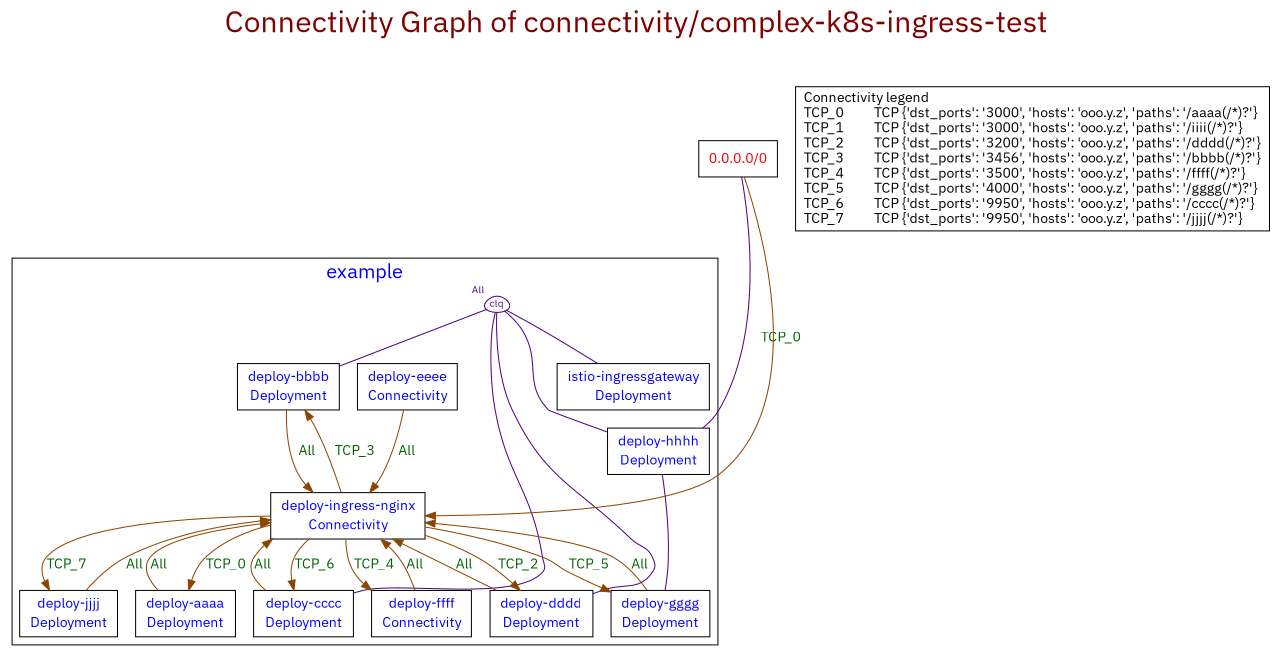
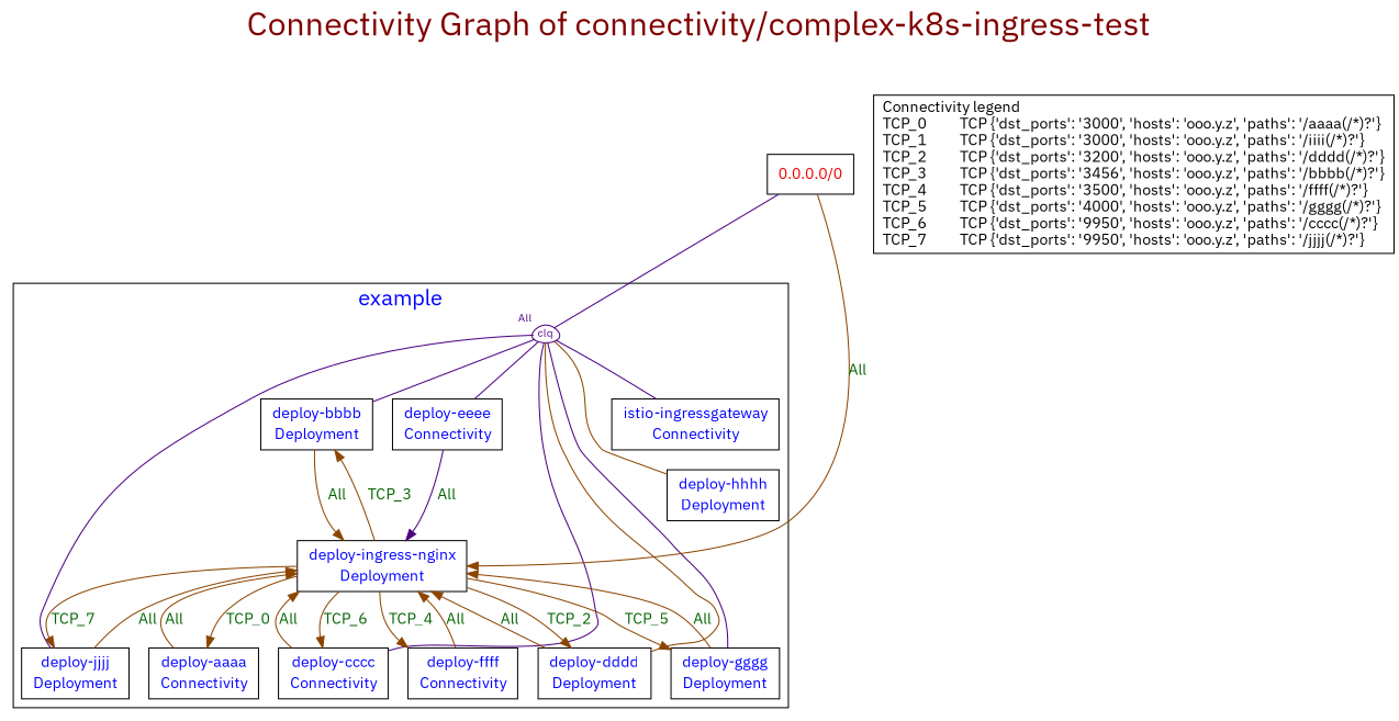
  digraph {
    fontcolor=webmaroon
    fontname="IBM Plex Sans"
    fontsize=30
    label="Connectivity Graph of connectivity/complex-k8s-ingress-test"
    labelloc=t
    node [fontcolor=blue fontname="IBM Plex Sans" shape=box]
    edge [arrowhead=normal arrowtail=none color=darkorange4 dir=both fontcolor=darkgreen fontname="IBM Plex Sans"]
    n1 [color=indigo fontcolor=indigo fontsize=10 height=0.2 label=clq margin=0 shape=egg width=0.2 xlabel=All]
-   n2 [label=<<table border="0" cellspacing="0"><tr><td>deploy-aaaa</td></tr><tr><td>Deployment</td></tr></table>>]
+   n2 [label=<<table border="0" cellspacing="0"><tr><td>deploy-aaaa</td></tr><tr><td>Connectivity</td></tr></table>>]
    n3 [label=<<table border="0" cellspacing="0"><tr><td>deploy-bbbb</td></tr><tr><td>Deployment</td></tr></table>>]
-   n4 [label=<<table border="0" cellspacing="0"><tr><td>deploy-cccc</td></tr><tr><td>Deployment</td></tr></table>>]
+   n4 [label=<<table border="0" cellspacing="0"><tr><td>deploy-cccc</td></tr><tr><td>Connectivity</td></tr></table>>]
    n5 [label=<<table border="0" cellspacing="0"><tr><td>deploy-dddd</td></tr><tr><td>Deployment</td></tr></table>>]
    n6 [label=<<table border="0" cellspacing="0"><tr><td>deploy-eeee</td></tr><tr><td>Connectivity</td></tr></table>>]
    n7 [label=<<table border="0" cellspacing="0"><tr><td>deploy-ffff</td></tr><tr><td>Connectivity</td></tr></table>>]
    n8 [label=<<table border="0" cellspacing="0"><tr><td>deploy-gggg</td></tr><tr><td>Deployment</td></tr></table>>]
    n9 [label=<<table border="0" cellspacing="0"><tr><td>deploy-hhhh</td></tr><tr><td>Deployment</td></tr></table>>]
-   n10 [label=<<table border="0" cellspacing="0"><tr><td>deploy-ingress-nginx</td></tr><tr><td>Connectivity</td></tr></table>>]
+   n10 [label=<<table border="0" cellspacing="0"><tr><td>deploy-ingress-nginx</td></tr><tr><td>Deployment</td></tr></table>>]
    n11 [label=<<table border="0" cellspacing="0"><tr><td>deploy-jjjj</td></tr><tr><td>Deployment</td></tr></table>>]
-   n12 [label=<<table border="0" cellspacing="0"><tr><td>istio-ingressgateway</td></tr><tr><td>Deployment</td></tr></table>>]
+   n12 [label=<<table border="0" cellspacing="0"><tr><td>istio-ingressgateway</td></tr><tr><td>Connectivity</td></tr></table>>]
    n13 [label="Connectivity legend\lTCP_0          TCP {'dst_ports': '3000', 'hosts': 'ooo.y.z', 'paths': '/aaaa(/*)?'}\lTCP_1          TCP {'dst_ports': '3000', 'hosts': 'ooo.y.z', 'paths': '/iiii(/*)?'}\lTCP_2          TCP {'dst_ports': '3200', 'hosts': 'ooo.y.z', 'paths': '/dddd(/*)?'}\lTCP_3          TCP {'dst_ports': '3456', 'hosts': 'ooo.y.z', 'paths': '/bbbb(/*)?'}\lTCP_4          TCP {'dst_ports': '3500', 'hosts': 'ooo.y.z', 'paths': '/ffff(/*)?'}\lTCP_5          TCP {'dst_ports': '4000', 'hosts': 'ooo.y.z', 'paths': '/gggg(/*)?'}\lTCP_6          TCP {'dst_ports': '9950', 'hosts': 'ooo.y.z', 'paths': '/cccc(/*)?'}\lTCP_7          TCP {'dst_ports': '9950', 'hosts': 'ooo.y.z', 'paths': '/jjjj(/*)?'}\l" fontcolor=""]
    n14 [fontcolor=red2 label=<<table border="0" cellspacing="0"><tr><td>0.0.0.0/0</td></tr></table>>]
    subgraph cluster_1 {
      fontcolor=blue
      fontsize=20
      label=example
      n1
      n2
      n3
      n4
      n5
      n6
      n7
      n8
      n9
      n10
      n11
      n12
    }
    n1 -> n3 [arrowhead=none color=indigo]
    n1 -> n4 [arrowhead=none color=indigo]
-   n1 -> n5 [arrowhead=none color=indigo]
-   n9 -> n8 [arrowhead=none color=indigo]
-   n1 -> n9 [arrowhead=none color=indigo]
+   n1 -> n5 [arrowhead=none]
+   n1 -> n6 [arrowhead=none color=indigo]
+   n1 -> n8 [arrowhead=none color=indigo]
+   n1 -> n9 [arrowhead=none]
+   n1 -> n11 [arrowhead=none color=indigo]
    n1 -> n12 [arrowhead=none color=indigo]
    n2 -> n10 [label=All]
    n3 -> n10 [label=All]
    n4 -> n10 [label=All]
    n5 -> n10 [label=All]
-   n6 -> n10 [label=All]
+   n6 -> n10 [color=indigo label=All]
    n7 -> n10 [label=All]
    n8 -> n10 [label=All]
    n10 -> n2 [label=TCP_0]
    n10 -> n3 [label=TCP_3]
    n10 -> n4 [label=TCP_6]
    n10 -> n5 [label=TCP_2]
    n10 -> n7 [label=TCP_4]
    n10 -> n8 [label=TCP_5]
    n10 -> n11 [label=TCP_7]
    n11 -> n10 [label=All]
-   n14 -> n9 [arrowhead=none color=indigo]
-   n14 -> n10 [label=TCP_0]
+   n14 -> n1 [arrowhead=none color=indigo]
+   n14 -> n10 [label=All]
  }
